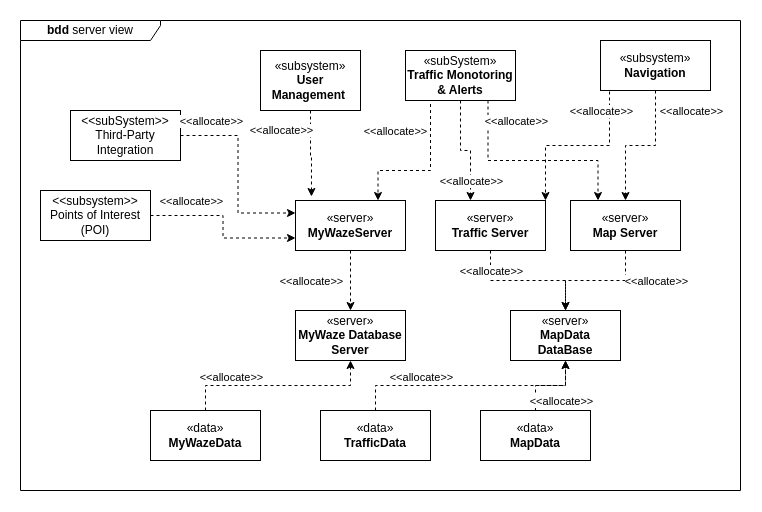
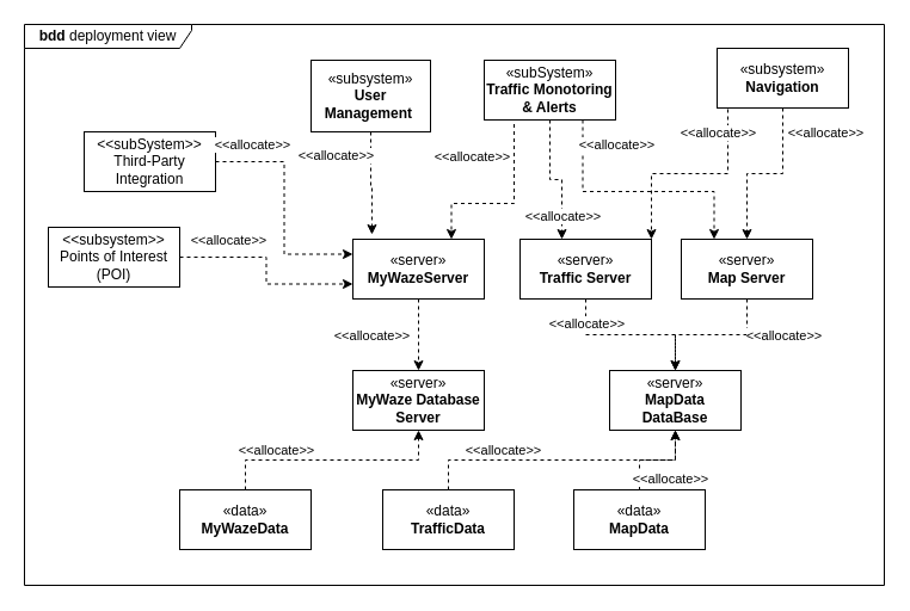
  <mxCell id="0" />
  <mxCell id="1" parent="0" />
  <mxCell id="2" style="edgeStyle=orthogonalEdgeStyle;rounded=0;orthogonalLoop=1;jettySize=auto;html=1;exitX=0.5;exitY=1;exitDx=0;exitDy=0;entryX=0.5;entryY=0;entryDx=0;entryDy=0;dashed=1;" parent="1" source="3" target="35" edge="1"><mxGeometry relative="1" as="geometry" /></mxCell>
  <mxCell id="3" value="«server»&lt;br&gt;&lt;b&gt;MyWazeServer&lt;/b&gt;" style="html=1;whiteSpace=wrap;" parent="1" vertex="1"><mxGeometry x="295" y="200" width="110" height="50" as="geometry" /></mxCell>
  <mxCell id="4" style="edgeStyle=orthogonalEdgeStyle;rounded=0;orthogonalLoop=1;jettySize=auto;html=1;exitX=0.5;exitY=1;exitDx=0;exitDy=0;entryX=0.145;entryY=-0.08;entryDx=0;entryDy=0;dashed=1;entryPerimeter=0;" parent="1" source="6" target="3" edge="1"><mxGeometry relative="1" as="geometry" /></mxCell>
  <mxCell id="5" value="&amp;lt;&amp;lt;allocate&amp;gt;&amp;gt;" style="edgeLabel;html=1;align=center;verticalAlign=middle;resizable=0;points=[];" parent="4" vertex="1" connectable="0"><mxGeometry x="-0.036" y="-3" relative="1" as="geometry"><mxPoint x="-27" y="-23" as="offset" /></mxGeometry></mxCell>
  <mxCell id="6" value="«subsystem»&lt;br&gt;&lt;b&gt;User Management&amp;nbsp;&lt;/b&gt;" style="html=1;whiteSpace=wrap;" parent="1" vertex="1"><mxGeometry x="260" y="50" width="100" height="60" as="geometry" /></mxCell>
  <mxCell id="7" style="edgeStyle=orthogonalEdgeStyle;rounded=0;orthogonalLoop=1;jettySize=auto;html=1;exitX=0.5;exitY=1;exitDx=0;exitDy=0;entryX=0.5;entryY=0;entryDx=0;entryDy=0;dashed=1;" parent="1" source="8" target="36" edge="1"><mxGeometry relative="1" as="geometry" /></mxCell>
  <mxCell id="8" value="«server»&lt;br&gt;&lt;b&gt;Traffic Server&lt;/b&gt;" style="html=1;whiteSpace=wrap;" parent="1" vertex="1"><mxGeometry x="435" y="200" width="110" height="50" as="geometry" /></mxCell>
  <mxCell id="9" style="edgeStyle=orthogonalEdgeStyle;rounded=0;orthogonalLoop=1;jettySize=auto;html=1;exitX=0.5;exitY=1;exitDx=0;exitDy=0;entryX=0.5;entryY=0;entryDx=0;entryDy=0;dashed=1;" parent="1" source="10" target="36" edge="1"><mxGeometry relative="1" as="geometry" /></mxCell>
  <mxCell id="10" value="«server»&lt;br&gt;&lt;b&gt;Map Server&lt;/b&gt;" style="html=1;whiteSpace=wrap;" parent="1" vertex="1"><mxGeometry x="570" y="200" width="110" height="50" as="geometry" /></mxCell>
  <mxCell id="11" style="edgeStyle=orthogonalEdgeStyle;rounded=0;orthogonalLoop=1;jettySize=auto;html=1;exitX=1;exitY=0.5;exitDx=0;exitDy=0;entryX=0;entryY=0.75;entryDx=0;entryDy=0;dashed=1;" parent="1" source="12" target="3" edge="1"><mxGeometry relative="1" as="geometry" /></mxCell>
  <mxCell id="12" value="&lt;div&gt;&amp;lt;&amp;lt;subsystem&amp;gt;&amp;gt;&lt;/div&gt;Points of Interest (POI)" style="html=1;whiteSpace=wrap;" parent="1" vertex="1"><mxGeometry x="40" y="190" width="110" height="50" as="geometry" /></mxCell>
  <mxCell id="13" value="&amp;lt;&amp;lt;allocate&amp;gt;&amp;gt;" style="edgeLabel;html=1;align=center;verticalAlign=middle;resizable=0;points=[];" parent="1" vertex="1" connectable="0"><mxGeometry x="190" y="200" as="geometry" /></mxCell>
  <mxCell id="14" style="edgeStyle=orthogonalEdgeStyle;rounded=0;orthogonalLoop=1;jettySize=auto;html=1;exitX=0.5;exitY=1;exitDx=0;exitDy=0;dashed=1;" parent="1" source="17" target="8" edge="1"><mxGeometry relative="1" as="geometry"><Array as="points"><mxPoint x="460" y="150" /><mxPoint x="470" y="150" /></Array></mxGeometry></mxCell>
  <mxCell id="15" style="edgeStyle=orthogonalEdgeStyle;rounded=0;orthogonalLoop=1;jettySize=auto;html=1;exitX=0.25;exitY=1;exitDx=0;exitDy=0;entryX=0.75;entryY=0;entryDx=0;entryDy=0;dashed=1;" parent="1" source="17" target="3" edge="1"><mxGeometry relative="1" as="geometry"><Array as="points"><mxPoint x="430" y="100" /><mxPoint x="430" y="170" /><mxPoint x="378" y="170" /></Array></mxGeometry></mxCell>
  <mxCell id="16" style="edgeStyle=orthogonalEdgeStyle;rounded=0;orthogonalLoop=1;jettySize=auto;html=1;exitX=0.75;exitY=1;exitDx=0;exitDy=0;entryX=0.25;entryY=0;entryDx=0;entryDy=0;dashed=1;" parent="1" source="17" target="10" edge="1"><mxGeometry relative="1" as="geometry"><Array as="points"><mxPoint x="488" y="160" /><mxPoint x="598" y="160" /></Array></mxGeometry></mxCell>
  <mxCell id="17" value="«subSystem»&lt;br&gt;&lt;b&gt;Traffic Monotoring &amp;amp; Alerts&lt;/b&gt;" style="html=1;whiteSpace=wrap;" parent="1" vertex="1"><mxGeometry x="405" y="50" width="110" height="50" as="geometry" /></mxCell>
  <mxCell id="18" value="&amp;lt;&amp;lt;allocate&amp;gt;&amp;gt;" style="edgeLabel;html=1;align=center;verticalAlign=middle;resizable=0;points=[];" parent="1" vertex="1" connectable="0"><mxGeometry x="470" y="180" as="geometry" /></mxCell>
  <mxCell id="19" value="&amp;lt;&amp;lt;allocate&amp;gt;&amp;gt;" style="edgeLabel;html=1;align=center;verticalAlign=middle;resizable=0;points=[];" parent="1" vertex="1" connectable="0"><mxGeometry x="394" y="130" as="geometry" /></mxCell>
  <mxCell id="20" style="edgeStyle=orthogonalEdgeStyle;rounded=0;orthogonalLoop=1;jettySize=auto;html=1;exitX=0.082;exitY=1.02;exitDx=0;exitDy=0;entryX=1;entryY=0;entryDx=0;entryDy=0;dashed=1;exitPerimeter=0;" parent="1" source="22" target="8" edge="1"><mxGeometry relative="1" as="geometry" /></mxCell>
  <mxCell id="21" style="edgeStyle=orthogonalEdgeStyle;rounded=0;orthogonalLoop=1;jettySize=auto;html=1;exitX=0.5;exitY=1;exitDx=0;exitDy=0;entryX=0.5;entryY=0;entryDx=0;entryDy=0;dashed=1;" parent="1" source="22" target="10" edge="1"><mxGeometry relative="1" as="geometry" /></mxCell>
  <mxCell id="22" value="«subsystem»&lt;br&gt;&lt;b&gt;Navigation&lt;/b&gt;" style="html=1;whiteSpace=wrap;" parent="1" vertex="1"><mxGeometry x="600" y="40" width="110" height="50" as="geometry" /></mxCell>
  <mxCell id="23" value="&amp;lt;&amp;lt;allocate&amp;gt;&amp;gt;" style="edgeLabel;html=1;align=center;verticalAlign=middle;resizable=0;points=[];" parent="1" vertex="1" connectable="0"><mxGeometry x="600" y="110" as="geometry" /></mxCell>
  <mxCell id="24" style="edgeStyle=orthogonalEdgeStyle;rounded=0;orthogonalLoop=1;jettySize=auto;html=1;exitX=1;exitY=0.5;exitDx=0;exitDy=0;entryX=0;entryY=0.25;entryDx=0;entryDy=0;dashed=1;" parent="1" source="25" target="3" edge="1"><mxGeometry relative="1" as="geometry" /></mxCell>
  <mxCell id="25" value="&lt;div&gt;&amp;lt;&amp;lt;subSystem&amp;gt;&amp;gt;&lt;/div&gt;Third-Party Integration" style="html=1;whiteSpace=wrap;" parent="1" vertex="1"><mxGeometry x="70" y="110" width="110" height="50" as="geometry" /></mxCell>
  <mxCell id="26" value="&amp;lt;&amp;lt;allocate&amp;gt;&amp;gt;" style="edgeLabel;html=1;align=center;verticalAlign=middle;resizable=0;points=[];" parent="1" vertex="1" connectable="0"><mxGeometry x="515" y="120" as="geometry" /></mxCell>
  <mxCell id="27" value="&amp;lt;&amp;lt;allocate&amp;gt;&amp;gt;" style="edgeLabel;html=1;align=center;verticalAlign=middle;resizable=0;points=[];" parent="1" vertex="1" connectable="0"><mxGeometry x="690" y="110" as="geometry" /></mxCell>
  <mxCell id="28" value="&amp;lt;&amp;lt;allocate&amp;gt;&amp;gt;" style="edgeLabel;html=1;align=center;verticalAlign=middle;resizable=0;points=[];" parent="1" vertex="1" connectable="0"><mxGeometry x="210" y="120" as="geometry" /></mxCell>
  <mxCell id="29" style="edgeStyle=orthogonalEdgeStyle;rounded=0;orthogonalLoop=1;jettySize=auto;html=1;exitX=0.5;exitY=0;exitDx=0;exitDy=0;entryX=0.5;entryY=1;entryDx=0;entryDy=0;dashed=1;" parent="1" source="30" target="35" edge="1"><mxGeometry relative="1" as="geometry" /></mxCell>
  <mxCell id="30" value="«data»&lt;br&gt;&lt;b&gt;MyWazeData&lt;/b&gt;" style="html=1;whiteSpace=wrap;" parent="1" vertex="1"><mxGeometry x="150" y="410" width="110" height="50" as="geometry" /></mxCell>
  <mxCell id="31" style="edgeStyle=orthogonalEdgeStyle;rounded=0;orthogonalLoop=1;jettySize=auto;html=1;exitX=0.5;exitY=0;exitDx=0;exitDy=0;entryX=0.5;entryY=1;entryDx=0;entryDy=0;dashed=1;" parent="1" source="32" target="36" edge="1"><mxGeometry relative="1" as="geometry" /></mxCell>
  <mxCell id="32" value="«data»&lt;br&gt;&lt;b&gt;MapData&lt;/b&gt;" style="html=1;whiteSpace=wrap;" parent="1" vertex="1"><mxGeometry x="480" y="410" width="110" height="50" as="geometry" /></mxCell>
  <mxCell id="33" style="edgeStyle=orthogonalEdgeStyle;rounded=0;orthogonalLoop=1;jettySize=auto;html=1;exitX=0.5;exitY=0;exitDx=0;exitDy=0;entryX=0.5;entryY=1;entryDx=0;entryDy=0;dashed=1;" parent="1" source="34" target="36" edge="1"><mxGeometry relative="1" as="geometry" /></mxCell>
  <mxCell id="34" value="&lt;span style=&quot;font-weight: 400;&quot;&gt;«data»&lt;br&gt;&lt;/span&gt;&lt;span&gt;TrafficData&lt;/span&gt;" style="html=1;whiteSpace=wrap;fontStyle=1" parent="1" vertex="1"><mxGeometry x="320" y="410" width="110" height="50" as="geometry" /></mxCell>
  <mxCell id="35" value="«server»&lt;br&gt;&lt;b&gt;MyWaze Database Server&lt;/b&gt;" style="html=1;whiteSpace=wrap;" parent="1" vertex="1"><mxGeometry x="295" y="310" width="110" height="50" as="geometry" /></mxCell>
  <mxCell id="36" value="«server»&lt;br&gt;&lt;b&gt;MapData DataBase&lt;/b&gt;" style="html=1;whiteSpace=wrap;" parent="1" vertex="1"><mxGeometry x="510" y="310" width="110" height="50" as="geometry" /></mxCell>
  <mxCell id="37" value="&amp;lt;&amp;lt;allocate&amp;gt;&amp;gt;" style="edgeLabel;html=1;align=center;verticalAlign=middle;resizable=0;points=[];" parent="1" vertex="1" connectable="0"><mxGeometry x="655" y="280" as="geometry" /></mxCell>
  <mxCell id="38" value="&amp;lt;&amp;lt;allocate&amp;gt;&amp;gt;" style="edgeLabel;html=1;align=center;verticalAlign=middle;resizable=0;points=[];" parent="1" vertex="1" connectable="0"><mxGeometry x="490" y="270" as="geometry" /></mxCell>
  <mxCell id="39" value="&amp;lt;&amp;lt;allocate&amp;gt;&amp;gt;" style="edgeLabel;html=1;align=center;verticalAlign=middle;resizable=0;points=[];" parent="1" vertex="1" connectable="0"><mxGeometry x="560" y="400" as="geometry" /></mxCell>
  <mxCell id="40" value="&amp;lt;&amp;lt;allocate&amp;gt;&amp;gt;" style="edgeLabel;html=1;align=center;verticalAlign=middle;resizable=0;points=[];" parent="1" vertex="1" connectable="0"><mxGeometry x="420" y="376" as="geometry" /></mxCell>
  <mxCell id="41" value="&amp;lt;&amp;lt;allocate&amp;gt;&amp;gt;" style="edgeLabel;html=1;align=center;verticalAlign=middle;resizable=0;points=[];" parent="1" vertex="1" connectable="0"><mxGeometry x="230" y="376" as="geometry" /></mxCell>
  <mxCell id="42" value="&amp;lt;&amp;lt;allocate&amp;gt;&amp;gt;" style="edgeLabel;html=1;align=center;verticalAlign=middle;resizable=0;points=[];" parent="1" vertex="1" connectable="0"><mxGeometry x="310" y="280" as="geometry" /></mxCell>
- <mxCell id="43" value="&lt;b&gt;bdd &lt;/b&gt;server view" style="shape=umlFrame;whiteSpace=wrap;html=1;pointerEvents=0;width=140;height=20;" vertex="1" parent="1"><mxGeometry x="20" y="20" width="720" height="470" as="geometry" /></mxCell>
+ <mxCell id="43" value="&lt;b&gt;bdd &lt;/b&gt;deployment view" style="shape=umlFrame;whiteSpace=wrap;html=1;pointerEvents=0;width=140;height=20;" vertex="1" parent="1"><mxGeometry x="20" y="20" width="720" height="470" as="geometry" /></mxCell>
